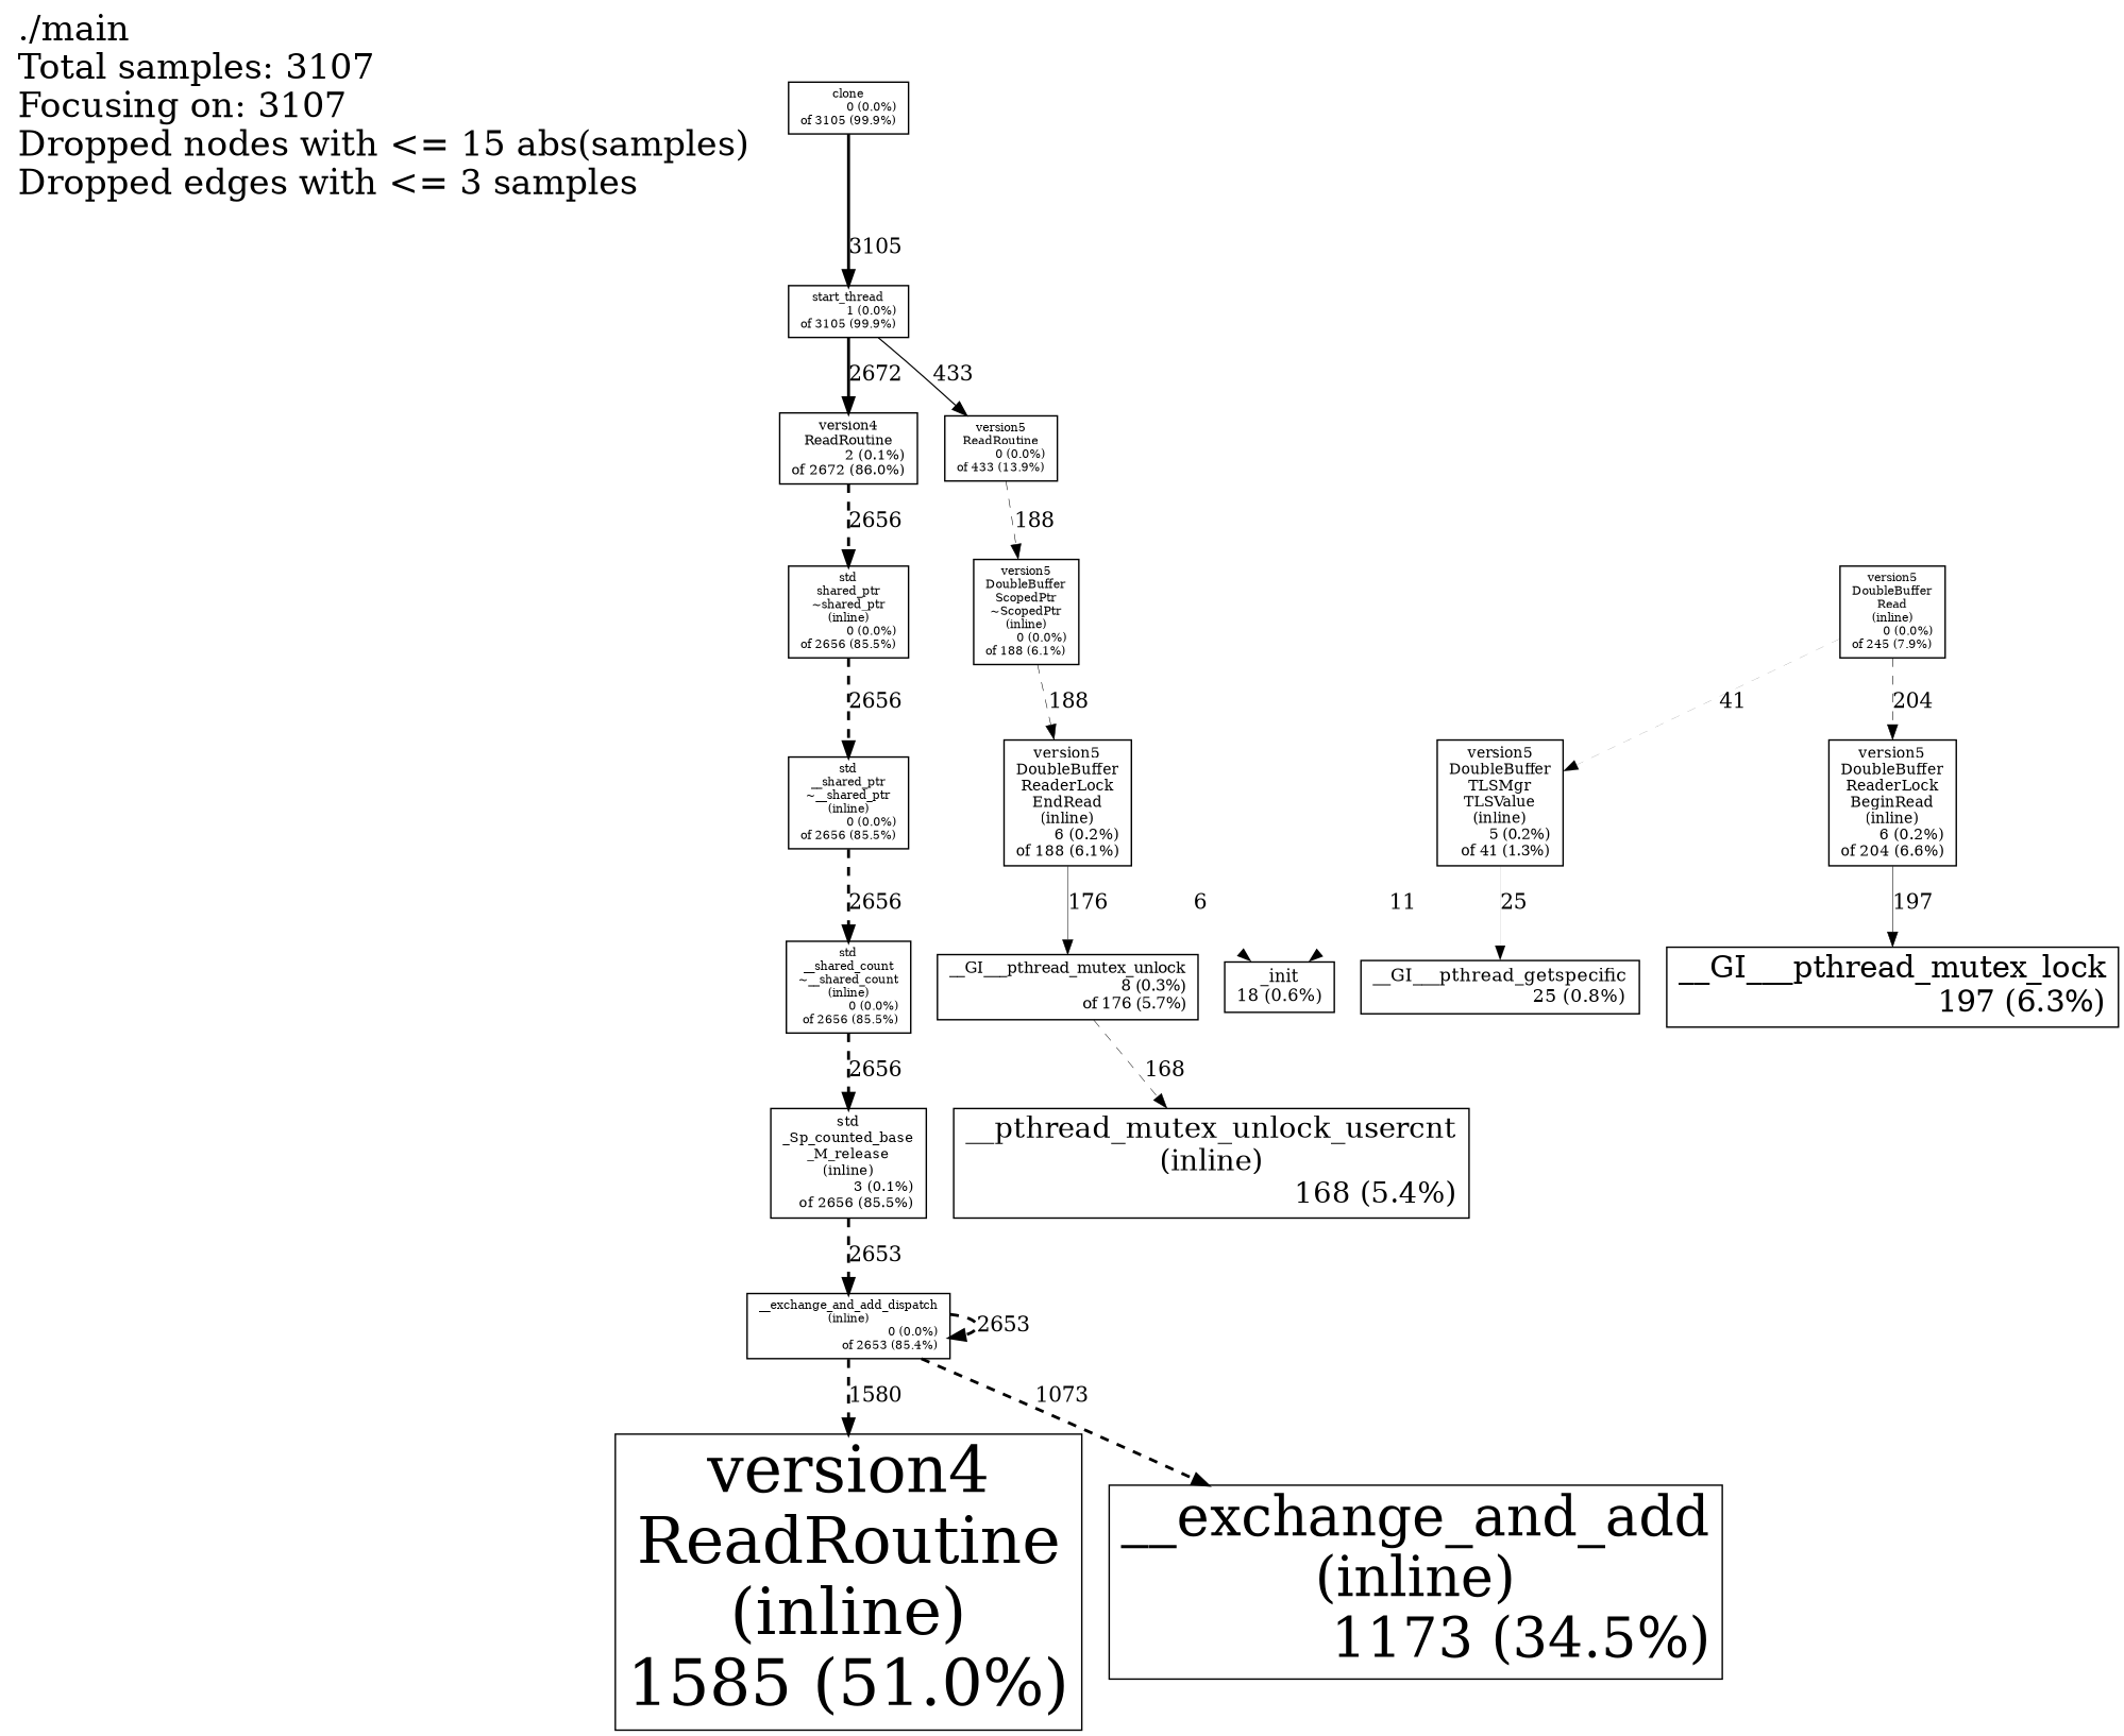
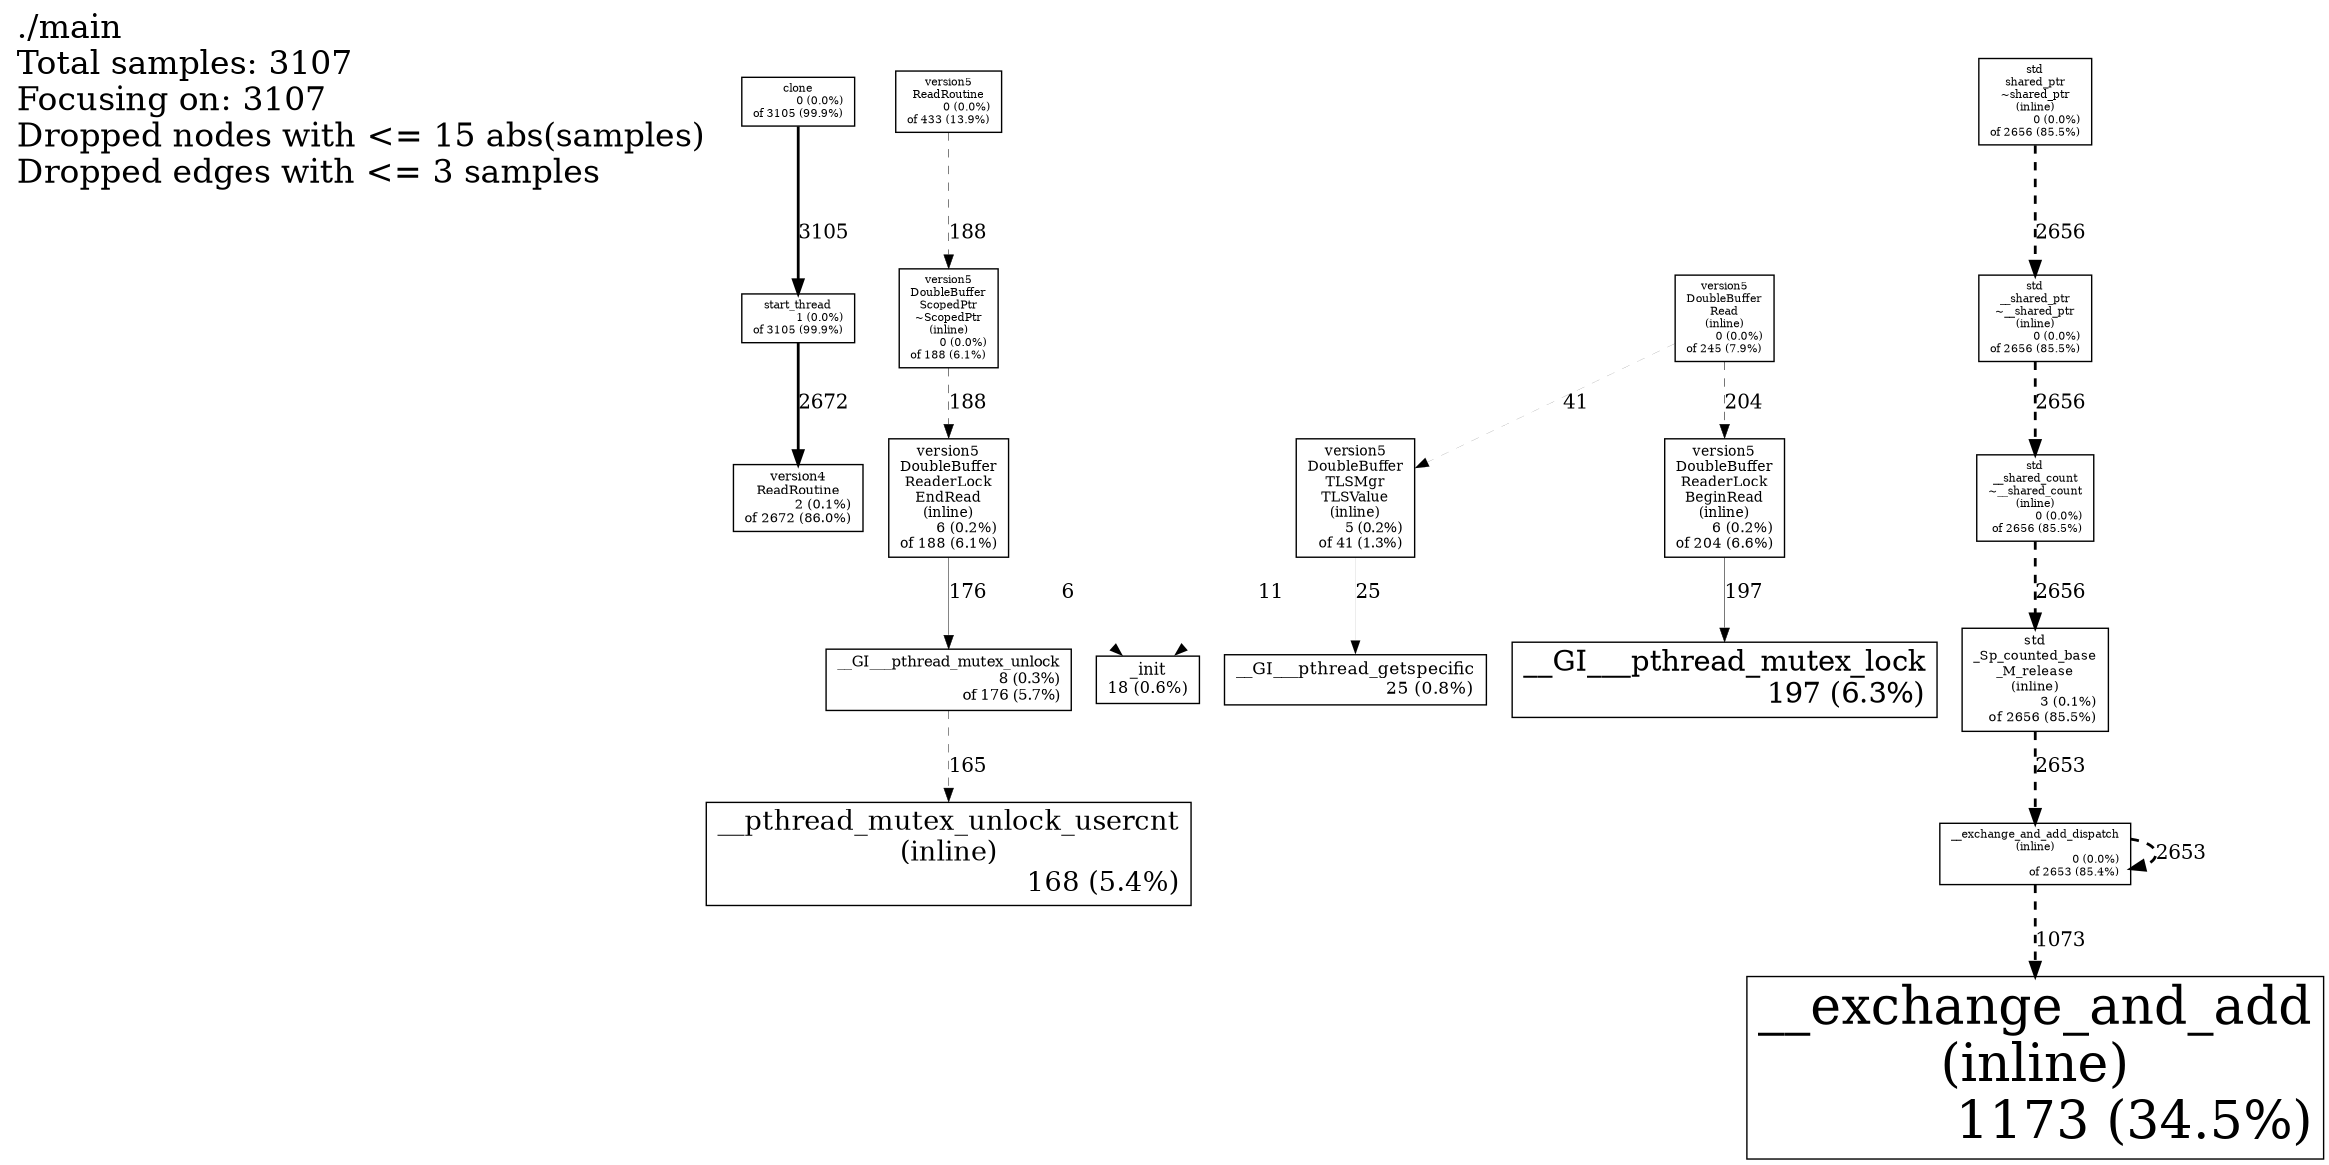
  digraph {
    node [fontsize=8.0 shape=box]
    edge [style="setlinewidth(2.000000),dashed" weight=249]
    n1 [fontsize=24 height=0.25 label="./main\lTotal samples: 3107\lFocusing on: 3107\lDropped nodes with <= 15 abs(samples)\lDropped edges with <= 3 samples\l" shape=plaintext width=0.375]
    n2 [height=0.25 label="clone\n0 (0.0%)\rof 3105 (99.9%)\r" width=0.375]
    n3 [height=0.25 label="start_thread\n1 (0.0%)\rof 3105 (99.9%)\r" width=0.375]
    n4 [fontsize=9.3 height=0.25 label="version4\nReadRoutine\n2 (0.1%)\rof 2672 (86.0%)\r" width=0.375]
    n5 [height=0.25 label="version5\nReadRoutine\n0 (0.0%)\rof 433 (13.9%)\r" width=0.375]
    n6 [height=0.25 label="std\nshared_ptr\n~shared_ptr\n(inline)\n0 (0.0%)\rof 2656 (85.5%)\r" width=0.375]
    n7 [height=0.25 label="version5\nDoubleBuffer\nScopedPtr\n~ScopedPtr\n(inline)\n0 (0.0%)\rof 188 (6.1%)\r" width=0.375]
    n8 [height=0.25 label="std\n__shared_ptr\n~__shared_ptr\n(inline)\n0 (0.0%)\rof 2656 (85.5%)\r" width=0.375]
    n9 [fontsize=9.6 height=0.25 label="std\n_Sp_counted_base\n_M_release\n(inline)\n3 (0.1%)\rof 2656 (85.5%)\r" width=0.375]
    n10 [height=0.25 label="__exchange_and_add_dispatch\n(inline)\n0 (0.0%)\rof 2653 (85.4%)\r" width=0.375]
-   n11 [fontsize=43.7 height=0.25 label="version4\nReadRoutine\n(inline)\n1585 (51.0%)\r" width=0.375]
    n12 [fontsize=37.4 height=0.25 label="__exchange_and_add\n(inline)\n1173 (34.5%)\r" width=0.375]
    n13 [height=0.25 label="std\n__shared_count\n~__shared_count\n(inline)\n0 (0.0%)\rof 2656 (85.5%)\r" width=0.375]
    n14 [height=0.25 label="version5\nDoubleBuffer\nRead\n(inline)\n0 (0.0%)\rof 245 (7.9%)\r" width=0.375]
    n15 [fontsize=10.2 height=0.25 label="version5\nDoubleBuffer\nReaderLock\nBeginRead\n(inline)\n6 (0.2%)\rof 204 (6.6%)\r" width=0.375]
    n16 [fontsize=10.0 height=0.25 label="version5\nDoubleBuffer\nTLSMgr\nTLSValue\n(inline)\n5 (0.2%)\rof 41 (1.3%)\r" width=0.375]
    n17 [fontsize=10.2 height=0.25 label="version5\nDoubleBuffer\nReaderLock\nEndRead\n(inline)\n6 (0.2%)\rof 188 (6.1%)\r" width=0.375]
    n18 [fontsize=20.6 height=0.25 label="__GI___pthread_mutex_lock\n197 (6.3%)\r" width=0.375]
    n19 [fontsize=11.8 height=0.25 label="_init\n18 (0.6%)\r" width=0.375]
    n20 [fontsize=12.5 height=0.25 label="__GI___pthread_getspecific\n25 (0.8%)\r" width=0.375]
    n21 [fontsize=10.5 height=0.25 label="__GI___pthread_mutex_unlock\n8 (0.3%)\rof 176 (5.7%)\r" width=0.375]
    n22 [fontsize=19.6 height=0.25 label="__pthread_mutex_unlock_usercnt\n(inline)\n168 (5.4%)\r" width=0.375]
    n2 -> n3 [label=3105 style="setlinewidth(2.000000)" weight=278]
    n3 -> n4 [label=2672 style="setlinewidth(2.000000)" weight=250]
-   n3 -> n5 [label=433 style="setlinewidth(0.836176)" weight=70]
-   n4 -> n6 [label=2656]
    n5 -> n7 [label=188 style="setlinewidth(0.363051),dashed" weight=39]
    n6 -> n8 [label=2656]
    n7 -> n17 [label=188 style="setlinewidth(0.363051),dashed" weight=39]
    n8 -> n13 [label=2656]
    n9 -> n10 [label=2653]
    n10 -> n10 [label=2653]
-   n10 -> n11 [label=1580 weight=173]
    n10 -> n12 [label=1073 weight=132]
    n13 -> n9 [label=2656]
    n14 -> n15 [label=204 style="setlinewidth(0.393949),dashed" weight=41]
    n14 -> n16 [label=41 style="setlinewidth(0.079176),dashed" weight=13]
    n15 -> n18 [label=197 style="setlinewidth(0.380431)" weight=40]
    n16 -> n19 [label=11 style="setlinewidth(0.021242)" weight=5]
    n16 -> n20 [label=25 style="setlinewidth(0.048278)" weight=9]
    n17 -> n19 [label=6 style="setlinewidth(0.011587)" weight=3]
    n17 -> n21 [label=176 style="setlinewidth(0.339878)" weight=37]
-   n21 -> n22 [label=168 style="setlinewidth(0.324429),dashed" weight=36]
+   n21 -> n22 [label=165 style="setlinewidth(0.324429),dashed" weight=36]
  }
